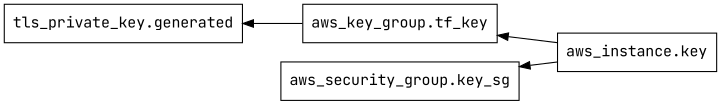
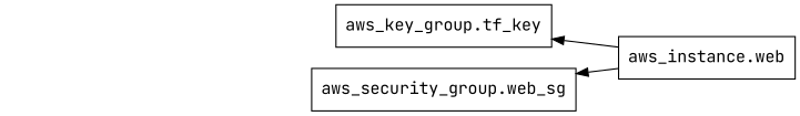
  digraph {
    fontname="JetBrains Mono"
    rankdir=RL
    node [fontname="JetBrains Mono" shape=rect]
    edge [fontname="JetBrains Mono"]
-   n1 [label="aws_instance.key"]
+   n1 [label="aws_instance.web"]
    n2 [label="aws_key_group.tf_key"]
-   n3 [label="aws_security_group.key_sg"]
-   n4 [label="tls_private_key.generated"]
+   n3 [label="aws_security_group.web_sg"]
    n1 -> n2
    n1 -> n3
-   n2 -> n4
  }
